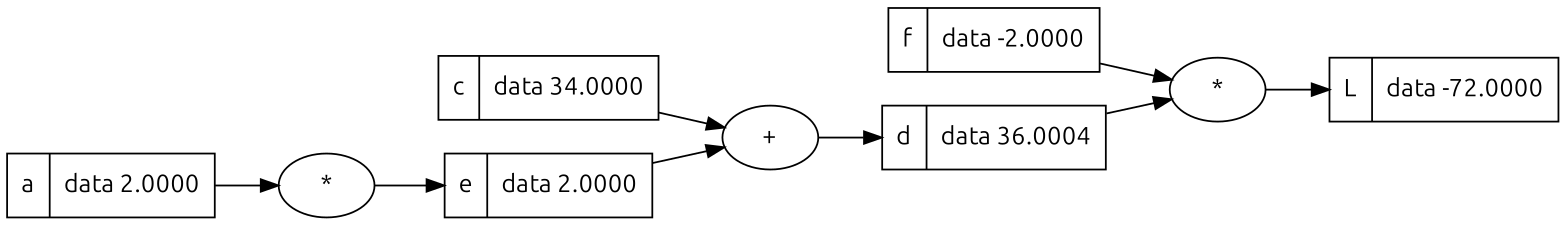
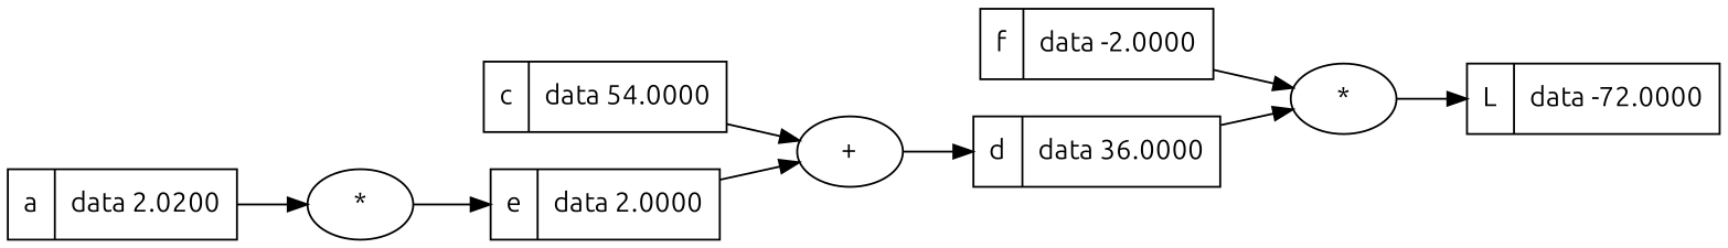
  digraph {
    fontname=Ubuntu
    rankdir=LR
    node [fontname=Ubuntu shape=record]
    edge [fontname=Ubuntu]
    n1 [label="*" shape=""]
    n2 [label="{e | data 2.0000}"]
-   n3 [label="{d | data 36.0004}"]
+   n3 [label="{d | data 36.0000}"]
    n4 [label="*" shape=""]
    n5 [label="{L | data -72.0000}"]
    n6 [label="+" shape=""]
-   n7 [label="{c | data 34.0000}"]
-   n8 [label="{a | data 2.0000}"]
+   n7 [label="{c | data 54.0000}"]
+   n8 [label="{a | data 2.0200}"]
    n9 [label="{f | data -2.0000}"]
    n1 -> n2
    n2 -> n6
    n3 -> n4
    n4 -> n5
    n6 -> n3
    n7 -> n6
    n8 -> n1
    n9 -> n4
  }
